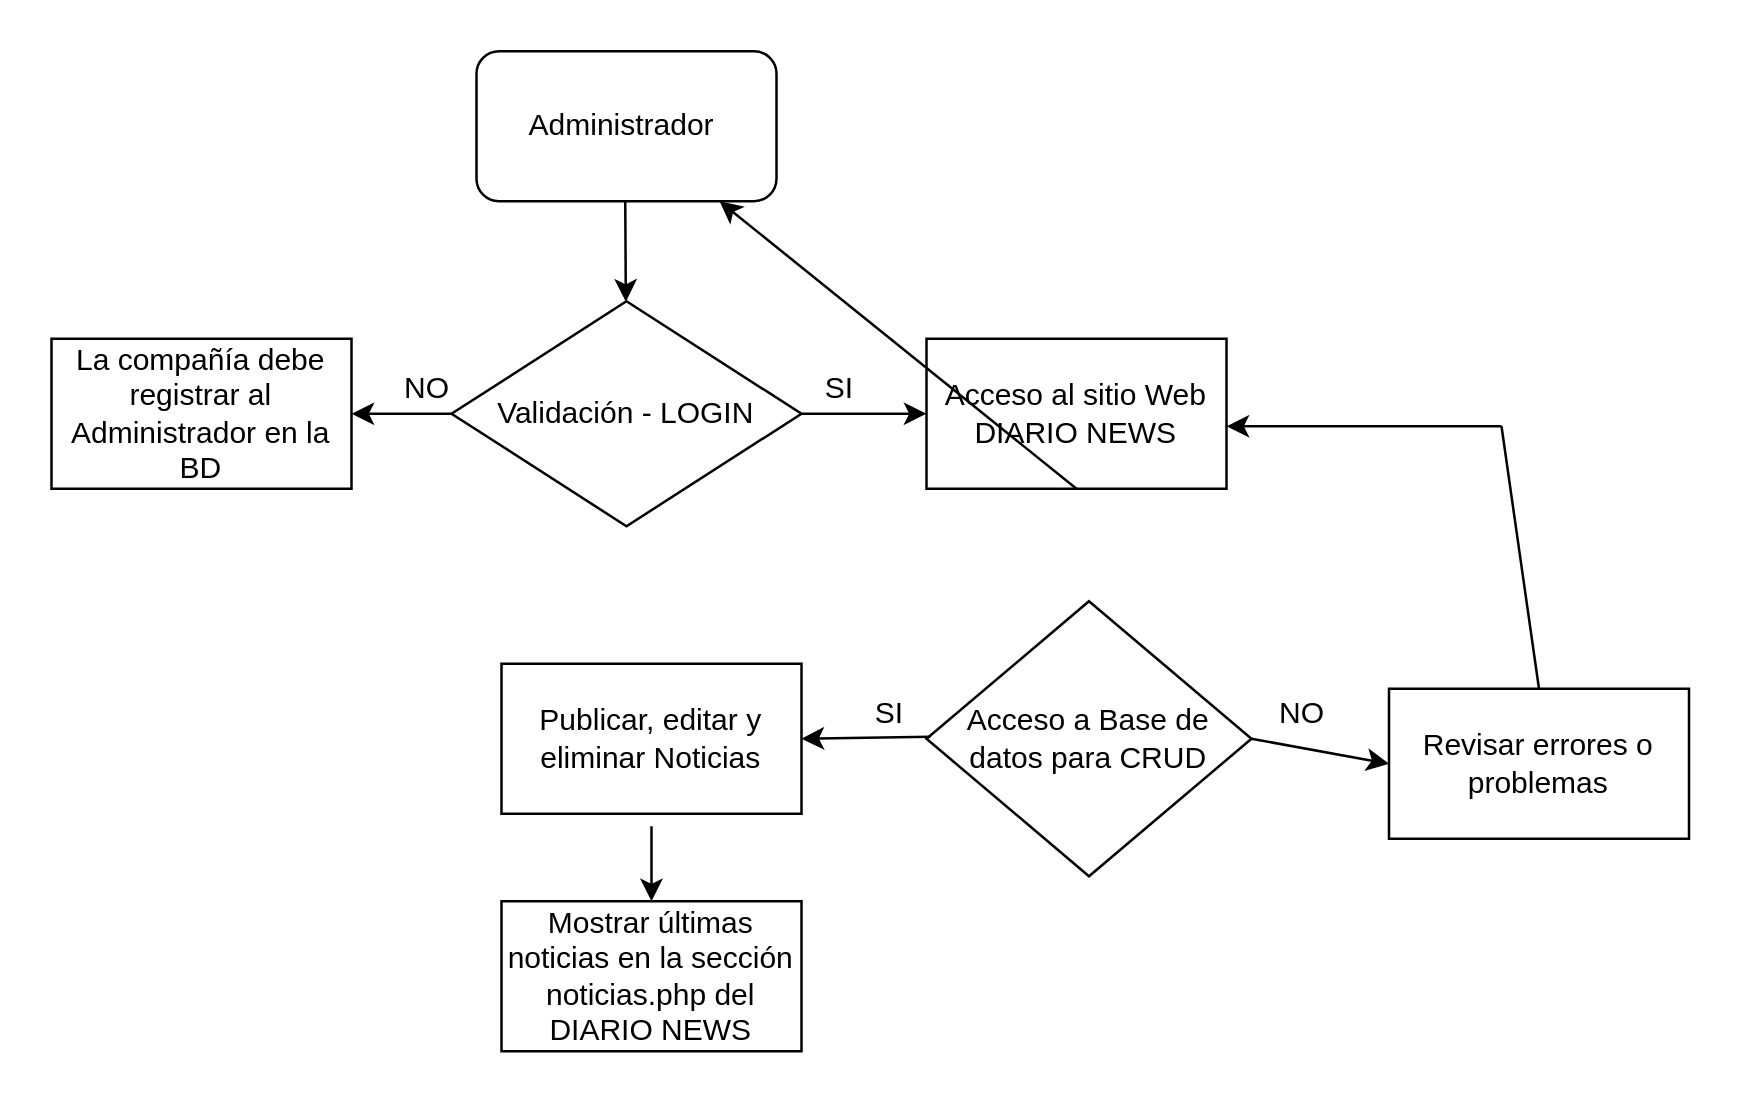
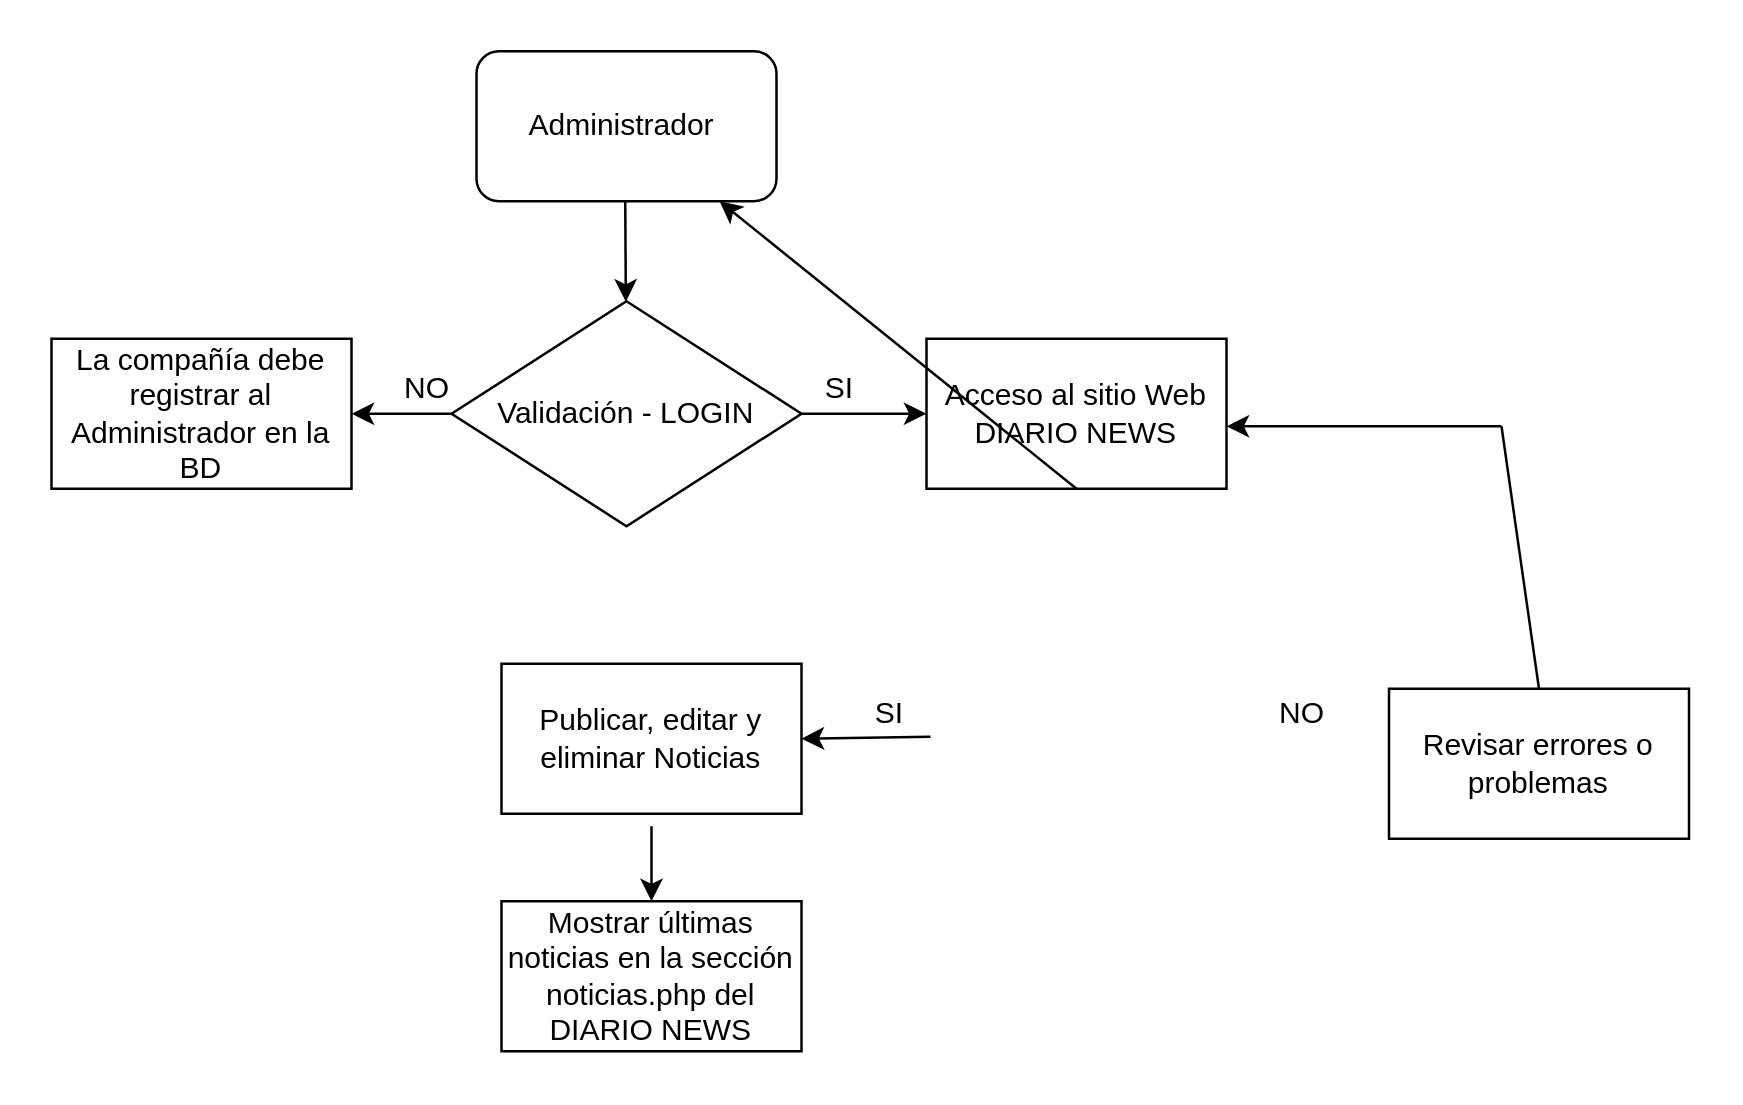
  <mxCell id="0" />
  <mxCell id="1" parent="0" />
  <mxCell id="2" value="Administrador&amp;nbsp;" style="rounded=1;whiteSpace=wrap;html=1;" parent="1" vertex="1"><mxGeometry x="190" y="20" width="120" height="60" as="geometry" /></mxCell>
  <mxCell id="3" value="" style="endArrow=classic;html=1;rounded=0;" parent="1" target="4" edge="1"><mxGeometry width="50" height="50" relative="1" as="geometry"><mxPoint x="249.5" y="80" as="sourcePoint" /><mxPoint x="250" y="120" as="targetPoint" /></mxGeometry></mxCell>
  <mxCell id="4" value="Validación - LOGIN" style="rhombus;whiteSpace=wrap;html=1;" parent="1" vertex="1"><mxGeometry x="180" y="120" width="140" height="90" as="geometry" /></mxCell>
  <mxCell id="5" value="" style="endArrow=classic;html=1;rounded=0;exitX=0;exitY=0.5;exitDx=0;exitDy=0;" parent="1" source="4" edge="1"><mxGeometry width="50" height="50" relative="1" as="geometry"><mxPoint x="100" y="220" as="sourcePoint" /><mxPoint x="140" y="165" as="targetPoint" /></mxGeometry></mxCell>
  <mxCell id="6" value="NO" style="text;html=1;resizable=0;autosize=1;align=center;verticalAlign=middle;points=[];fillColor=none;strokeColor=none;rounded=0;" parent="1" vertex="1"><mxGeometry x="150" y="140" width="40" height="30" as="geometry" /></mxCell>
  <mxCell id="7" value="" style="endArrow=classic;html=1;rounded=0;exitX=1;exitY=0.5;exitDx=0;exitDy=0;" parent="1" source="4" edge="1"><mxGeometry width="50" height="50" relative="1" as="geometry"><mxPoint x="340" y="190" as="sourcePoint" /><mxPoint x="370" y="165" as="targetPoint" /></mxGeometry></mxCell>
  <mxCell id="8" value="SI" style="text;html=1;resizable=0;autosize=1;align=center;verticalAlign=middle;points=[];fillColor=none;strokeColor=none;rounded=0;" parent="1" vertex="1"><mxGeometry x="320" y="140" width="30" height="30" as="geometry" /></mxCell>
  <mxCell id="9" value="La compañía debe registrar al Administrador en la BD" style="rounded=0;whiteSpace=wrap;html=1;" parent="1" vertex="1"><mxGeometry x="20" y="135" width="120" height="60" as="geometry" /></mxCell>
  <mxCell id="10" value="Acceso al sitio Web DIARIO NEWS" style="rounded=0;whiteSpace=wrap;html=1;" parent="1" vertex="1"><mxGeometry x="370" y="135" width="120" height="60" as="geometry" /></mxCell>
  <mxCell id="11" value="" style="endArrow=classic;html=1;rounded=0;exitX=0.5;exitY=1;exitDx=0;exitDy=0;" parent="1" source="10" target="2" edge="1"><mxGeometry width="50" height="50" relative="1" as="geometry"><mxPoint x="405" y="280" as="sourcePoint" /><mxPoint x="430" y="240" as="targetPoint" /></mxGeometry></mxCell>
- <mxCell id="12" value="Acceso a Base de datos para CRUD" style="rhombus;whiteSpace=wrap;html=1;" parent="1" vertex="1"><mxGeometry x="370" y="240" width="130" height="110" as="geometry" /></mxCell>
  <mxCell id="13" value="" style="endArrow=classic;html=1;rounded=0;exitX=1.053;exitY=0.807;exitDx=0;exitDy=0;exitPerimeter=0;entryX=1;entryY=0.5;entryDx=0;entryDy=0;" parent="1" source="14" target="20" edge="1"><mxGeometry width="50" height="50" relative="1" as="geometry"><mxPoint x="260" y="320" as="sourcePoint" /><mxPoint x="330" y="297" as="targetPoint" /></mxGeometry></mxCell>
  <mxCell id="14" value="SI" style="text;html=1;resizable=0;autosize=1;align=center;verticalAlign=middle;points=[];fillColor=none;strokeColor=none;rounded=0;" parent="1" vertex="1"><mxGeometry x="340" y="270" width="30" height="30" as="geometry" /></mxCell>
  <mxCell id="15" value="Revisar errores o problemas" style="rounded=0;whiteSpace=wrap;html=1;" parent="1" vertex="1"><mxGeometry x="555" y="275" width="120" height="60" as="geometry" /></mxCell>
- <mxCell id="16" value="" style="endArrow=classic;html=1;rounded=0;exitX=1;exitY=0.5;exitDx=0;exitDy=0;entryX=0;entryY=0.5;entryDx=0;entryDy=0;" parent="1" source="12" target="15" edge="1"><mxGeometry width="50" height="50" relative="1" as="geometry"><mxPoint x="500" y="290" as="sourcePoint" /><mxPoint x="540" y="285" as="targetPoint" /></mxGeometry></mxCell>
  <mxCell id="17" value="NO" style="text;html=1;resizable=0;autosize=1;align=center;verticalAlign=middle;points=[];fillColor=none;strokeColor=none;rounded=0;" parent="1" vertex="1"><mxGeometry x="500" y="270" width="40" height="30" as="geometry" /></mxCell>
  <mxCell id="18" value="" style="endArrow=classic;html=1;rounded=0;" parent="1" edge="1"><mxGeometry width="50" height="50" relative="1" as="geometry"><mxPoint x="600" y="170" as="sourcePoint" /><mxPoint x="490" y="170" as="targetPoint" /></mxGeometry></mxCell>
  <mxCell id="19" value="" style="endArrow=none;html=1;rounded=0;exitX=0.5;exitY=0;exitDx=0;exitDy=0;" parent="1" source="15" edge="1"><mxGeometry width="50" height="50" relative="1" as="geometry"><mxPoint x="560" y="230" as="sourcePoint" /><mxPoint x="600" y="170" as="targetPoint" /></mxGeometry></mxCell>
  <mxCell id="20" value="Publicar, editar y eliminar Noticias" style="rounded=0;whiteSpace=wrap;html=1;" parent="1" vertex="1"><mxGeometry x="200" y="265" width="120" height="60" as="geometry" /></mxCell>
  <mxCell id="21" value="" style="endArrow=classic;html=1;rounded=0;" parent="1" target="22" edge="1"><mxGeometry width="50" height="50" relative="1" as="geometry"><mxPoint x="260" y="330" as="sourcePoint" /><mxPoint x="260" y="370" as="targetPoint" /></mxGeometry></mxCell>
  <mxCell id="22" value="Mostrar últimas noticias en la sección noticias.php del DIARIO NEWS" style="rounded=0;whiteSpace=wrap;html=1;" parent="1" vertex="1"><mxGeometry x="200" y="360" width="120" height="60" as="geometry" /></mxCell>
